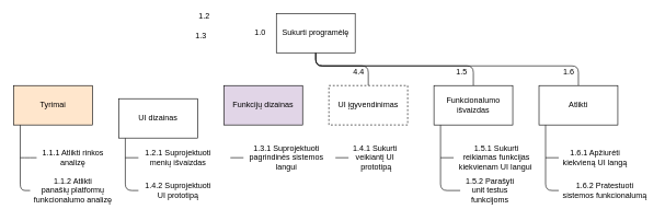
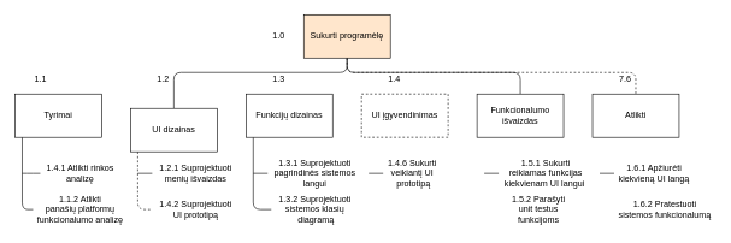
  <mxCell id="0" />
  <mxCell id="1" parent="0" />
- <mxCell id="3" style="edgeStyle=orthogonalEdgeStyle;rounded=1;orthogonalLoop=1;jettySize=auto;html=1;entryX=0.5;entryY=0;entryDx=0;entryDy=0;endArrow=none;endFill=0;" parent="1" source="6" target="15" edge="1"><mxGeometry relative="1" as="geometry"><Array as="points"><mxPoint x="480" y="100" /><mxPoint x="560" y="100" /></Array></mxGeometry></mxCell>
+ <mxCell id="2" style="edgeStyle=orthogonalEdgeStyle;rounded=1;orthogonalLoop=1;jettySize=auto;html=1;endArrow=none;endFill=0;" parent="1" source="6" target="10" edge="1"><mxGeometry relative="1" as="geometry"><Array as="points"><mxPoint x="480" y="100" /><mxPoint x="240" y="100" /></Array></mxGeometry></mxCell>
  <mxCell id="4" style="edgeStyle=orthogonalEdgeStyle;rounded=1;orthogonalLoop=1;jettySize=auto;html=1;endArrow=none;endFill=0;" parent="1" source="6" target="14" edge="1"><mxGeometry relative="1" as="geometry"><Array as="points"><mxPoint x="480" y="100" /><mxPoint x="720" y="100" /></Array></mxGeometry></mxCell>
- <mxCell id="5" style="edgeStyle=orthogonalEdgeStyle;rounded=1;orthogonalLoop=1;jettySize=auto;html=1;endArrow=none;endFill=0;" parent="1" source="6" target="22" edge="1"><mxGeometry relative="1" as="geometry"><Array as="points"><mxPoint x="480" y="100" /><mxPoint x="880" y="100" /></Array></mxGeometry></mxCell>
- <mxCell id="6" value="Sukurti programėlę" style="rounded=0;whiteSpace=wrap;html=1;" parent="1" vertex="1"><mxGeometry x="420" y="20" width="120" height="60" as="geometry" /></mxCell>
+ <mxCell id="5" style="edgeStyle=orthogonalEdgeStyle;rounded=1;orthogonalLoop=1;jettySize=auto;html=1;endArrow=none;endFill=0;dashed=1;" parent="1" source="6" target="22" edge="1"><mxGeometry relative="1" as="geometry"><Array as="points"><mxPoint x="480" y="100" /><mxPoint x="880" y="100" /></Array></mxGeometry></mxCell>
+ <mxCell id="6" value="Sukurti programėlę" style="rounded=0;whiteSpace=wrap;html=1;fillColor=#ffe6cc;" parent="1" vertex="1"><mxGeometry x="420" y="20" width="120" height="60" as="geometry" /></mxCell>
  <mxCell id="7" style="edgeStyle=orthogonalEdgeStyle;rounded=1;orthogonalLoop=1;jettySize=auto;html=1;endArrow=none;endFill=0;" parent="1" source="8" edge="1" target="18"><mxGeometry relative="1" as="geometry"><mxPoint x="30" y="290" as="targetPoint" /><Array as="points"><mxPoint x="30" y="290" /></Array></mxGeometry></mxCell>
- <mxCell id="8" value="Tyrimai" style="rounded=0;whiteSpace=wrap;html=1;fillColor=#ffe6cc;" parent="1" vertex="1"><mxGeometry x="20" y="130" width="120" height="60" as="geometry" /></mxCell>
- <mxCell id="9" style="edgeStyle=orthogonalEdgeStyle;rounded=1;orthogonalLoop=1;jettySize=auto;html=1;endArrow=none;endFill=0;" parent="1" source="10" edge="1" target="23"><mxGeometry relative="1" as="geometry"><mxPoint x="190" y="290" as="targetPoint" /><Array as="points"><mxPoint x="190" y="290" /></Array></mxGeometry></mxCell>
+ <mxCell id="8" value="Tyrimai" style="rounded=0;whiteSpace=wrap;html=1;" parent="1" vertex="1"><mxGeometry x="20" y="130" width="120" height="60" as="geometry" /></mxCell>
+ <mxCell id="9" style="edgeStyle=orthogonalEdgeStyle;rounded=1;orthogonalLoop=1;jettySize=auto;html=1;endArrow=none;endFill=0;dashed=1;" parent="1" source="10" edge="1" target="23"><mxGeometry relative="1" as="geometry"><mxPoint x="190" y="290" as="targetPoint" /><Array as="points"><mxPoint x="190" y="290" /></Array></mxGeometry></mxCell>
  <mxCell id="10" value="UI dizainas" style="rounded=0;whiteSpace=wrap;html=1;" parent="1" vertex="1"><mxGeometry x="180" y="150" width="120" height="60" as="geometry" /></mxCell>
- <mxCell id="12" value="Funkcijų dizainas" style="rounded=0;whiteSpace=wrap;html=1;fillColor=#e1d5e7;" parent="1" vertex="1"><mxGeometry x="340" y="130" width="120" height="60" as="geometry" /></mxCell>
- <mxCell id="13" style="edgeStyle=orthogonalEdgeStyle;rounded=1;orthogonalLoop=1;jettySize=auto;html=1;endArrow=none;endFill=0;" parent="1" source="14" edge="1" target="34"><mxGeometry relative="1" as="geometry"><mxPoint x="670" y="280" as="targetPoint" /><Array as="points"><mxPoint x="670" y="290" /></Array></mxGeometry></mxCell>
+ <mxCell id="11" style="edgeStyle=orthogonalEdgeStyle;rounded=1;orthogonalLoop=1;jettySize=auto;html=1;endArrow=none;endFill=0;" parent="1" source="12" edge="1" target="26"><mxGeometry relative="1" as="geometry"><mxPoint x="350" y="290" as="targetPoint" /><Array as="points"><mxPoint x="350" y="290" /></Array></mxGeometry></mxCell>
+ <mxCell id="12" value="Funkcijų dizainas" style="rounded=0;whiteSpace=wrap;html=1;" parent="1" vertex="1"><mxGeometry x="340" y="130" width="120" height="60" as="geometry" /></mxCell>
  <mxCell id="14" value="Funkcionalumo išvaizdas" style="rounded=0;whiteSpace=wrap;html=1;" parent="1" vertex="1"><mxGeometry x="660" y="130" width="120" height="60" as="geometry" /></mxCell>
  <mxCell id="15" value="UI įgyvendinimas" style="rounded=0;whiteSpace=wrap;html=1;dashed=1;" parent="1" vertex="1"><mxGeometry x="500" y="130" width="120" height="60" as="geometry" /></mxCell>
  <mxCell id="16" style="edgeStyle=orthogonalEdgeStyle;rounded=1;orthogonalLoop=1;jettySize=auto;html=1;endArrow=none;endFill=0;" parent="1" source="17" edge="1"><mxGeometry relative="1" as="geometry"><mxPoint x="30" y="240" as="targetPoint" /></mxGeometry></mxCell>
- <mxCell id="17" value="1.1.1 Atlikti rinkos &lt;br&gt;analizę" style="text;html=1;align=center;verticalAlign=middle;resizable=0;points=[];autosize=1;" parent="1" vertex="1"><mxGeometry x="55" y="225" width="110" height="30" as="geometry" /></mxCell>
+ <mxCell id="17" value="1.4.1 Atlikti rinkos &lt;br&gt;analizę" style="text;html=1;align=center;verticalAlign=middle;resizable=0;points=[];autosize=1;" parent="1" vertex="1"><mxGeometry x="55" y="225" width="110" height="30" as="geometry" /></mxCell>
  <mxCell id="18" value="1.1.2 Atlikti &lt;br&gt;panašių&amp;nbsp;platformų &lt;br&gt;funkcionalumo analizę" style="text;html=1;align=center;verticalAlign=middle;resizable=0;points=[];autosize=1;" parent="1" vertex="1"><mxGeometry x="45" y="265" width="130" height="50" as="geometry" /></mxCell>
  <mxCell id="19" style="edgeStyle=orthogonalEdgeStyle;rounded=1;orthogonalLoop=1;jettySize=auto;html=1;endArrow=none;endFill=0;" parent="1" source="20" edge="1"><mxGeometry relative="1" as="geometry"><mxPoint x="190" y="240" as="targetPoint" /></mxGeometry></mxCell>
  <mxCell id="20" value="1.2.1 Suprojektuoti &lt;br&gt;menių išvaizdas" style="text;html=1;align=center;verticalAlign=middle;resizable=0;points=[];autosize=1;" parent="1" vertex="1"><mxGeometry x="210" y="225" width="120" height="30" as="geometry" /></mxCell>
- <mxCell id="21" style="edgeStyle=orthogonalEdgeStyle;rounded=1;orthogonalLoop=1;jettySize=auto;html=1;endArrow=none;endFill=0;" parent="1" source="22" edge="1" target="33"><mxGeometry relative="1" as="geometry"><mxPoint x="830" y="270" as="targetPoint" /><Array as="points"><mxPoint x="830" y="290" /></Array></mxGeometry></mxCell>
  <mxCell id="22" value="Atlikti" style="rounded=0;whiteSpace=wrap;html=1;" parent="1" vertex="1"><mxGeometry x="820" y="130" width="120" height="60" as="geometry" /></mxCell>
  <mxCell id="23" value="1.4.2 Suprojektuoti &lt;br&gt;UI prototipą" style="text;html=1;align=center;verticalAlign=middle;resizable=0;points=[];autosize=1;" parent="1" vertex="1"><mxGeometry x="210" y="275" width="120" height="30" as="geometry" /></mxCell>
  <mxCell id="24" style="edgeStyle=orthogonalEdgeStyle;rounded=1;orthogonalLoop=1;jettySize=auto;html=1;endArrow=none;endFill=0;" parent="1" source="25" edge="1"><mxGeometry relative="1" as="geometry"><mxPoint x="350" y="240" as="targetPoint" /></mxGeometry></mxCell>
  <mxCell id="25" value="1.3.1 Suprojektuoti &lt;br&gt;pagrindinės sistemos &lt;br&gt;langui" style="text;html=1;align=center;verticalAlign=middle;resizable=0;points=[];autosize=1;" parent="1" vertex="1"><mxGeometry x="370" y="215" width="130" height="50" as="geometry" /></mxCell>
+ <mxCell id="26" value="1.3.2 Suprojektuoti &lt;br&gt;sistemos klasių&lt;br&gt;&amp;nbsp;diagramą" style="text;html=1;align=center;verticalAlign=middle;resizable=0;points=[];autosize=1;" parent="1" vertex="1"><mxGeometry x="375" y="265" width="120" height="50" as="geometry" /></mxCell>
  <mxCell id="27" style="edgeStyle=orthogonalEdgeStyle;rounded=1;orthogonalLoop=1;jettySize=auto;html=1;endArrow=none;endFill=0;" parent="1" source="28" edge="1"><mxGeometry relative="1" as="geometry"><mxPoint x="510" y="240" as="targetPoint" /></mxGeometry></mxCell>
- <mxCell id="28" value="1.4.1 Sukurti &lt;br&gt;veikiantį UI&lt;br&gt;&amp;nbsp;prototipą" style="text;html=1;align=center;verticalAlign=middle;resizable=0;points=[];autosize=1;" parent="1" vertex="1"><mxGeometry x="530" y="215" width="80" height="50" as="geometry" /></mxCell>
+ <mxCell id="28" value="1.4.6 Sukurti &lt;br&gt;veikiantį UI&lt;br&gt;&amp;nbsp;prototipą" style="text;html=1;align=center;verticalAlign=middle;resizable=0;points=[];autosize=1;" parent="1" vertex="1"><mxGeometry x="530" y="215" width="80" height="50" as="geometry" /></mxCell>
  <mxCell id="29" style="edgeStyle=orthogonalEdgeStyle;rounded=1;orthogonalLoop=1;jettySize=auto;html=1;endArrow=none;endFill=0;" parent="1" source="30" edge="1"><mxGeometry relative="1" as="geometry"><mxPoint x="830" y="240" as="targetPoint" /></mxGeometry></mxCell>
  <mxCell id="30" value="1.6.1 Apžiurėti &lt;br&gt;kiekvieną UI langą" style="text;html=1;align=center;verticalAlign=middle;resizable=0;points=[];autosize=1;" parent="1" vertex="1"><mxGeometry x="850" y="225" width="110" height="30" as="geometry" /></mxCell>
  <mxCell id="31" style="edgeStyle=orthogonalEdgeStyle;rounded=1;orthogonalLoop=1;jettySize=auto;html=1;endArrow=none;endFill=0;" parent="1" source="32" edge="1"><mxGeometry relative="1" as="geometry"><mxPoint x="670" y="240" as="targetPoint" /></mxGeometry></mxCell>
  <mxCell id="32" value="1.5.1 Sukurti &lt;br&gt;reikiamas funkcijas&lt;br&gt;kiekvienam UI langui&amp;nbsp;" style="text;html=1;align=center;verticalAlign=middle;resizable=0;points=[];autosize=1;" parent="1" vertex="1"><mxGeometry x="690" y="215" width="130" height="50" as="geometry" /></mxCell>
  <mxCell id="33" value="1.6.2 Pratestuoti &lt;br&gt;sistemos funkcionalumą" style="text;html=1;align=center;verticalAlign=middle;resizable=0;points=[];autosize=1;" parent="1" vertex="1"><mxGeometry x="850" y="275" width="140" height="30" as="geometry" /></mxCell>
  <mxCell id="34" value="1.5.2 Parašyti &lt;br&gt;unit testus &lt;br&gt;funkcijoms" style="text;html=1;align=center;verticalAlign=middle;resizable=0;points=[];autosize=1;" parent="1" vertex="1"><mxGeometry x="700" y="265" width="90" height="50" as="geometry" /></mxCell>
- <mxCell id="35" value="1.0" style="text;html=1;align=center;verticalAlign=middle;resizable=0;points=[];autosize=1;" parent="1" vertex="1"><mxGeometry x="380" y="40" width="30" height="20" as="geometry" /></mxCell>
- <mxCell id="37" value="1.2" style="text;html=1;align=center;verticalAlign=middle;resizable=0;points=[];autosize=1;" parent="1" vertex="1"><mxGeometry x="295" y="15" width="30" height="20" as="geometry" /></mxCell>
- <mxCell id="38" value="1.3" style="text;html=1;align=center;verticalAlign=middle;resizable=0;points=[];autosize=1;" parent="1" vertex="1"><mxGeometry x="290" y="45" width="30" height="20" as="geometry" /></mxCell>
- <mxCell id="39" value="4.4" style="text;html=1;align=center;verticalAlign=middle;resizable=0;points=[];autosize=1;" parent="1" vertex="1"><mxGeometry x="530" y="100" width="30" height="20" as="geometry" /></mxCell>
- <mxCell id="40" value="1.5" style="text;html=1;align=center;verticalAlign=middle;resizable=0;points=[];autosize=1;" parent="1" vertex="1"><mxGeometry x="687" y="100" width="30" height="20" as="geometry" /></mxCell>
- <mxCell id="41" value="1.6" style="text;html=1;align=center;verticalAlign=middle;resizable=0;points=[];autosize=1;" parent="1" vertex="1"><mxGeometry x="850" y="100" width="30" height="20" as="geometry" /></mxCell>
+ <mxCell id="35" value="1.0" style="text;html=1;align=center;verticalAlign=middle;resizable=0;points=[];autosize=1;" parent="1" vertex="1"><mxGeometry x="370" y="40" width="30" height="20" as="geometry" /></mxCell>
+ <mxCell id="36" value="1.1" style="text;html=1;align=center;verticalAlign=middle;resizable=0;points=[];autosize=1;" parent="1" vertex="1"><mxGeometry x="40" y="100" width="30" height="20" as="geometry" /></mxCell>
+ <mxCell id="37" value="1.2" style="text;html=1;align=center;verticalAlign=middle;resizable=0;points=[];autosize=1;" parent="1" vertex="1"><mxGeometry x="210" y="100" width="30" height="20" as="geometry" /></mxCell>
+ <mxCell id="38" value="1.3" style="text;html=1;align=center;verticalAlign=middle;resizable=0;points=[];autosize=1;" parent="1" vertex="1"><mxGeometry x="370" y="100" width="30" height="20" as="geometry" /></mxCell>
+ <mxCell id="39" value="1.4" style="text;html=1;align=center;verticalAlign=middle;resizable=0;points=[];autosize=1;" parent="1" vertex="1"><mxGeometry x="530" y="100" width="30" height="20" as="geometry" /></mxCell>
+ <mxCell id="41" value="7.6" style="text;html=1;align=center;verticalAlign=middle;resizable=0;points=[];autosize=1;" parent="1" vertex="1"><mxGeometry x="850" y="100" width="30" height="20" as="geometry" /></mxCell>
